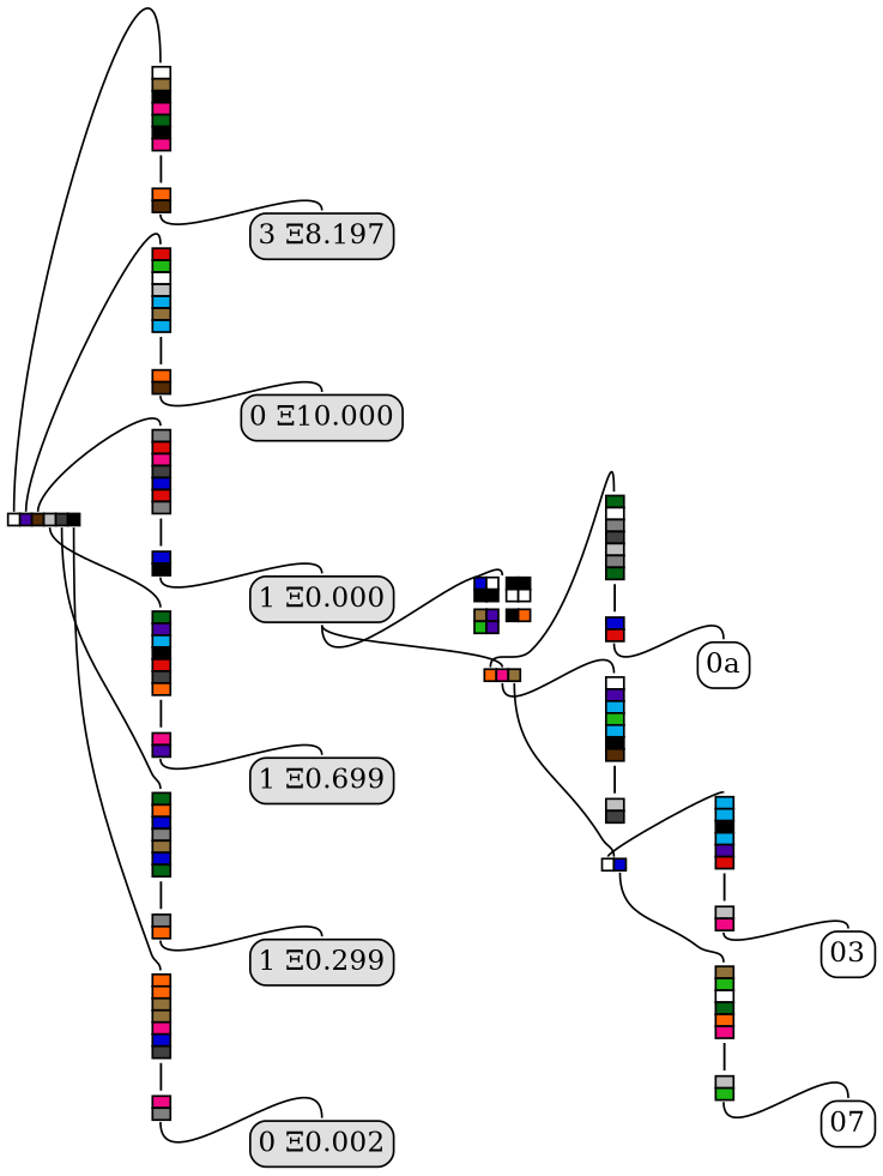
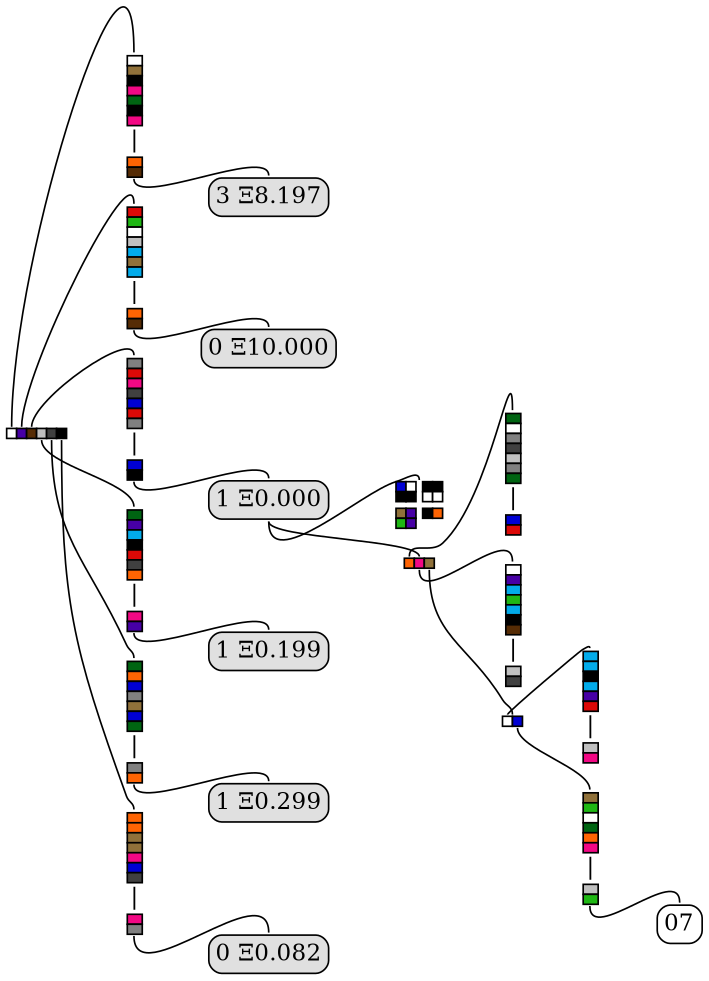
  digraph {
    rankdir=LR
    node [margin=0 shape=none]
    edge [dir=none headport=n tailport=s]
    n1 [height=0 label=< 	<table border="0" color="#000000" cellborder="1" cellspacing="0"> 		<tr>  			<td bgcolor="#FFFFFF" port="h0"></td>  			<td bgcolor="#4700A5" port="h5"></td>  			<td bgcolor="#562C05" port="h10"></td>  			<td bgcolor="#C0C0C0" port="h12"></td>  			<td bgcolor="#404040" port="h14"></td>  			<td bgcolor="#000000" port="h15"></td>  		</tr> 	</table>     > width=0]
    n2 [height=0 label=< 	<table border="0" color="#000000" cellborder="1" cellspacing="0"> 			<tr><td bgcolor="#FFFFFF"></td></tr> 				<tr><td bgcolor="#90713A"></td></tr> 				<tr><td bgcolor="#000000"></td></tr> 				<tr><td bgcolor="#F20884"></td></tr> 				<tr><td bgcolor="#006412"></td></tr> 				<tr><td bgcolor="#000000"></td></tr> 				<tr><td bgcolor="#F20884"></td></tr> 				<tr><td border="0">|</td></tr> 					<tr><td bgcolor="#FF6403"></td></tr> 				<tr><td bgcolor="#562C05"></td></tr> 		 	</table> 	> width=0]
    n3 [height=0 label=< 	<table border="0" color="#000000" cellborder="1" cellspacing="0"> 			<tr><td bgcolor="#DD0907"></td></tr> 				<tr><td bgcolor="#1FB714"></td></tr> 				<tr><td bgcolor="#FFFFFF"></td></tr> 				<tr><td bgcolor="#C0C0C0"></td></tr> 				<tr><td bgcolor="#02ABEA"></td></tr> 				<tr><td bgcolor="#90713A"></td></tr> 				<tr><td bgcolor="#02ABEA"></td></tr> 				<tr><td border="0">|</td></tr> 					<tr><td bgcolor="#FF6403"></td></tr> 				<tr><td bgcolor="#562C05"></td></tr> 		 	</table> 	> width=0]
    n4 [height=0 label=< 	<table border="0" color="#000000" cellborder="1" cellspacing="0"> 			<tr><td bgcolor="#808080"></td></tr> 				<tr><td bgcolor="#DD0907"></td></tr> 				<tr><td bgcolor="#F20884"></td></tr> 				<tr><td bgcolor="#404040"></td></tr> 				<tr><td bgcolor="#0000D3"></td></tr> 				<tr><td bgcolor="#DD0907"></td></tr> 				<tr><td bgcolor="#808080"></td></tr> 				<tr><td border="0">|</td></tr> 					<tr><td bgcolor="#0000D3"></td></tr> 				<tr><td bgcolor="#000000"></td></tr> 		 	</table> 	> width=0]
    n5 [height=0 label=< 	<table border="0" color="#000000" cellborder="1" cellspacing="0"> 			<tr><td bgcolor="#006412"></td></tr> 				<tr><td bgcolor="#4700A5"></td></tr> 				<tr><td bgcolor="#02ABEA"></td></tr> 				<tr><td bgcolor="#000000"></td></tr> 				<tr><td bgcolor="#DD0907"></td></tr> 				<tr><td bgcolor="#404040"></td></tr> 				<tr><td bgcolor="#FF6403"></td></tr> 				<tr><td border="0">|</td></tr> 					<tr><td bgcolor="#F20884"></td></tr> 				<tr><td bgcolor="#4700A5"></td></tr> 		 	</table> 	> width=0]
    n6 [height=0 label=< 	<table border="0" color="#000000" cellborder="1" cellspacing="0"> 			<tr><td bgcolor="#006412"></td></tr> 				<tr><td bgcolor="#FF6403"></td></tr> 				<tr><td bgcolor="#0000D3"></td></tr> 				<tr><td bgcolor="#808080"></td></tr> 				<tr><td bgcolor="#90713A"></td></tr> 				<tr><td bgcolor="#0000D3"></td></tr> 				<tr><td bgcolor="#006412"></td></tr> 				<tr><td border="0">|</td></tr> 					<tr><td bgcolor="#808080"></td></tr> 				<tr><td bgcolor="#FF6403"></td></tr> 		 	</table> 	> width=0]
    n7 [height=0 label=< 	<table border="0" color="#000000" cellborder="1" cellspacing="0"> 			<tr><td bgcolor="#FF6403"></td></tr> 				<tr><td bgcolor="#FF6403"></td></tr> 				<tr><td bgcolor="#90713A"></td></tr> 				<tr><td bgcolor="#90713A"></td></tr> 				<tr><td bgcolor="#F20884"></td></tr> 				<tr><td bgcolor="#0000D3"></td></tr> 				<tr><td bgcolor="#404040"></td></tr> 				<tr><td border="0">|</td></tr> 					<tr><td bgcolor="#F20884"></td></tr> 				<tr><td bgcolor="#808080"></td></tr> 		 	</table> 	> width=0]
    n8 [fillcolor="#E0E0E0" height=0 label="3 Ξ8.197" margin=0.05 shape=Mrecord style=filled width=0]
    n9 [fillcolor="#E0E0E0" height=0 label="0 Ξ10.000" margin=0.05 shape=Mrecord style=filled width=0]
    n10 [fillcolor="#E0E0E0" height=0 label="1 Ξ0.000" margin=0.05 shape=Mrecord style=filled width=0]
-   n11 [fillcolor="#E0E0E0" height=0 label="1 Ξ0.699" margin=0.05 shape=Mrecord style=filled width=0]
+   n11 [fillcolor="#E0E0E0" height=0 label="1 Ξ0.199" margin=0.05 shape=Mrecord style=filled width=0]
    n12 [fillcolor="#E0E0E0" height=0 label="1 Ξ0.299" margin=0.05 shape=Mrecord style=filled width=0]
-   n13 [fillcolor="#E0E0E0" height=0 label="0 Ξ0.002" margin=0.05 shape=Mrecord style=filled width=0]
+   n13 [fillcolor="#E0E0E0" height=0 label="0 Ξ0.082" margin=0.05 shape=Mrecord style=filled width=0]
    n14 [height=0 label=< 	<table border="0" color="#000000" cellborder="1" cellspacing="0"> 			<tr><td bgcolor="#0000D3"></td><td bgcolor="#FFFFFF"></td><td rowspan="2" border="0"></td><td bgcolor="#000000"></td><td bgcolor="#000000"></td></tr> 				<tr><td bgcolor="#000000"></td><td bgcolor="#000000"></td><td bgcolor="#FFFFFF"></td><td bgcolor="#FFFFFF"></td></tr> 				<tr><td colspan="32" border="0"></td></tr> 				<tr><td bgcolor="#90713A"></td><td bgcolor="#4700A5"></td><td rowspan="2" border="0"></td><td bgcolor="#000000"></td><td bgcolor="#FF6403"></td></tr> 				<tr><td bgcolor="#1FB714"></td><td bgcolor="#4700A5"></td><td colspan="20" border="0"></td></tr> 		 	</table> 	> width=0]
    n15 [height=0 label=< 	<table border="0" color="#000000" cellborder="1" cellspacing="0"> 		<tr>  			<td bgcolor="#FF6403" port="h2"></td>  			<td bgcolor="#F20884" port="h4"></td>  			<td bgcolor="#90713A" port="h11"></td>  		</tr> 	</table>     > width=0]
    n16 [height=0 label=< 	<table border="0" color="#000000" cellborder="1" cellspacing="0"> 			<tr><td bgcolor="#006412"></td></tr> 				<tr><td bgcolor="#FFFFFF"></td></tr> 				<tr><td bgcolor="#808080"></td></tr> 				<tr><td bgcolor="#404040"></td></tr> 				<tr><td bgcolor="#C0C0C0"></td></tr> 				<tr><td bgcolor="#808080"></td></tr> 				<tr><td bgcolor="#006412"></td></tr> 				<tr><td border="0">|</td></tr> 					<tr><td bgcolor="#0000D3"></td></tr> 				<tr><td bgcolor="#DD0907"></td></tr> 		 	</table> 	> width=0]
    n17 [height=0 label=< 	<table border="0" color="#000000" cellborder="1" cellspacing="0"> 			<tr><td bgcolor="#FFFFFF"></td></tr> 				<tr><td bgcolor="#4700A5"></td></tr> 				<tr><td bgcolor="#02ABEA"></td></tr> 				<tr><td bgcolor="#1FB714"></td></tr> 				<tr><td bgcolor="#02ABEA"></td></tr> 				<tr><td bgcolor="#000000"></td></tr> 				<tr><td bgcolor="#562C05"></td></tr> 				<tr><td border="0">|</td></tr> 					<tr><td bgcolor="#C0C0C0"></td></tr> 				<tr><td bgcolor="#404040"></td></tr> 		 	</table> 	> width=0]
    n18 [height=0 label=< 	<table border="0" color="#000000" cellborder="1" cellspacing="0"> 		<tr>   			<td bgcolor="#FFFFFF" port="h0"></td>   			<td bgcolor="#0000D3" port="h6"></td>  		</tr> 	</table>     > width=0]
-   n19 [height=0 label="0a" margin=0.05 shape=Mrecord width=0]
    n20 [height=0 label=< 	<table border="0" color="#000000" cellborder="1" cellspacing="0"> 			<tr><td bgcolor="#02ABEA"></td></tr> 				<tr><td bgcolor="#02ABEA"></td></tr> 				<tr><td bgcolor="#000000"></td></tr> 				<tr><td bgcolor="#02ABEA"></td></tr> 				<tr><td bgcolor="#4700A5"></td></tr> 				<tr><td bgcolor="#DD0907"></td></tr> 				<tr><td border="0">|</td></tr> 					<tr><td bgcolor="#C0C0C0"></td></tr> 				<tr><td bgcolor="#F20884"></td></tr> 		 	</table> 	> width=0]
    n21 [height=0 label=< 	<table border="0" color="#000000" cellborder="1" cellspacing="0"> 			<tr><td bgcolor="#90713A"></td></tr> 				<tr><td bgcolor="#1FB714"></td></tr> 				<tr><td bgcolor="#FFFFFF"></td></tr> 				<tr><td bgcolor="#006412"></td></tr> 				<tr><td bgcolor="#FF6403"></td></tr> 				<tr><td bgcolor="#F20884"></td></tr> 				<tr><td border="0">|</td></tr> 					<tr><td bgcolor="#C0C0C0"></td></tr> 				<tr><td bgcolor="#1FB714"></td></tr> 		 	</table> 	> width=0]
-   n22 [height=0 label=03 margin=0.05 shape=Mrecord width=0]
    n23 [height=0 label=07 margin=0.05 shape=Mrecord width=0]
    n1 -> n2 [tailport=h0]
    n1 -> n3 [tailport=h5]
    n1 -> n4 [tailport=h10]
    n1 -> n5 [tailport=h12]
    n1 -> n6 [tailport=h14]
    n1 -> n7 [tailport=h15]
    n2 -> n8
    n3 -> n9
    n4 -> n10
    n5 -> n11
    n6 -> n12
    n7 -> n13
    n10 -> n14
    n10 -> n15
    n15 -> n16 [tailport=h2]
    n15 -> n17 [tailport=h4]
    n15 -> n18 [tailport=h11]
-   n16 -> n19
    n18 -> n20 [tailport=h0]
    n18 -> n21 [tailport=h6]
-   n20 -> n22
    n21 -> n23
  }
